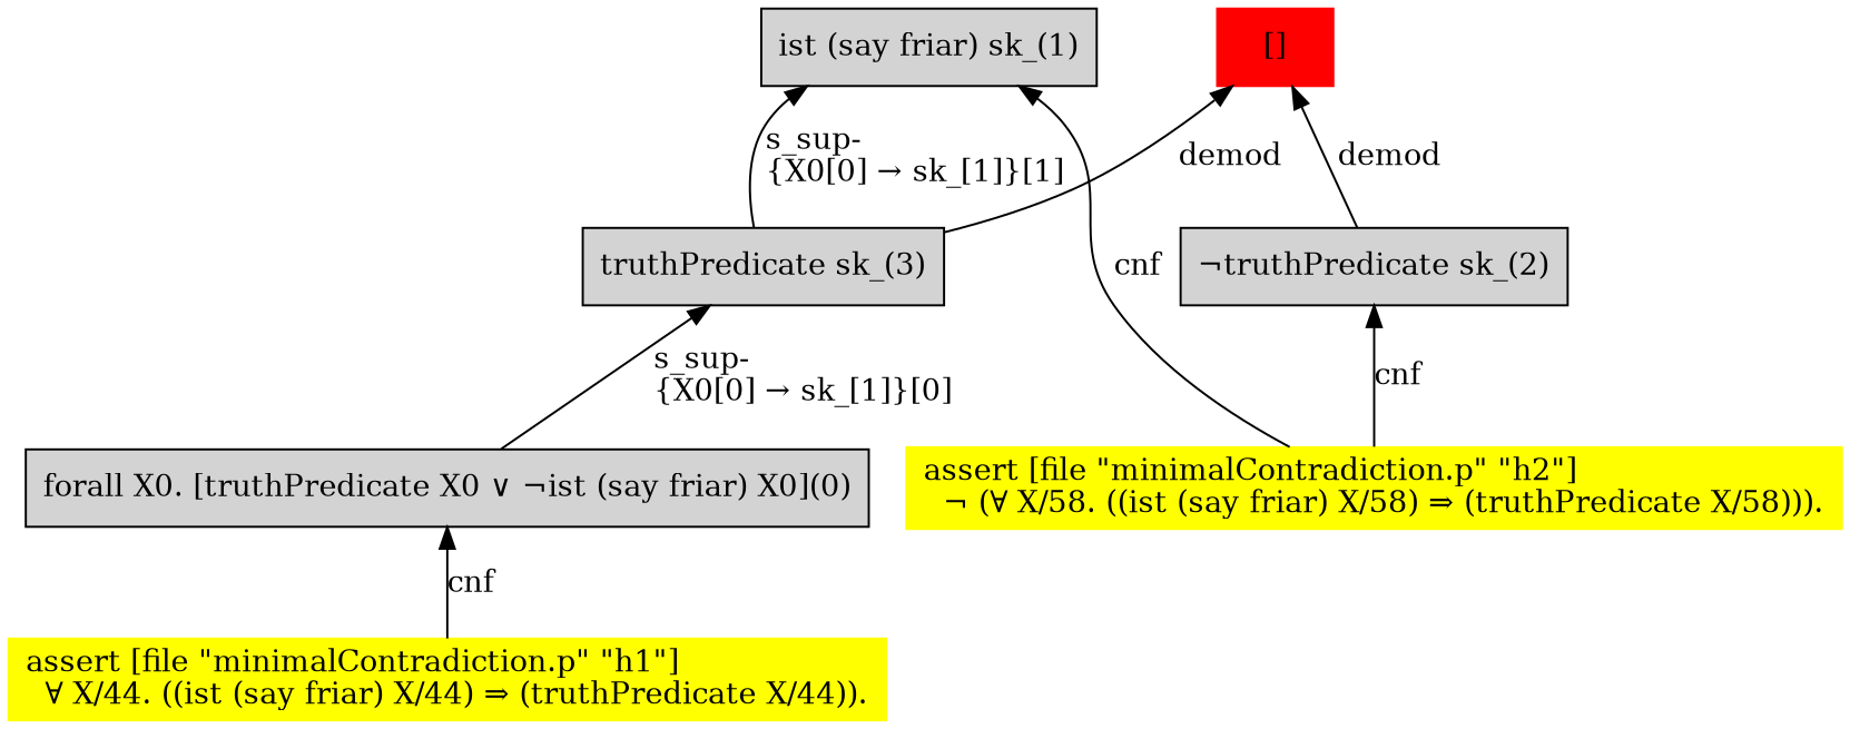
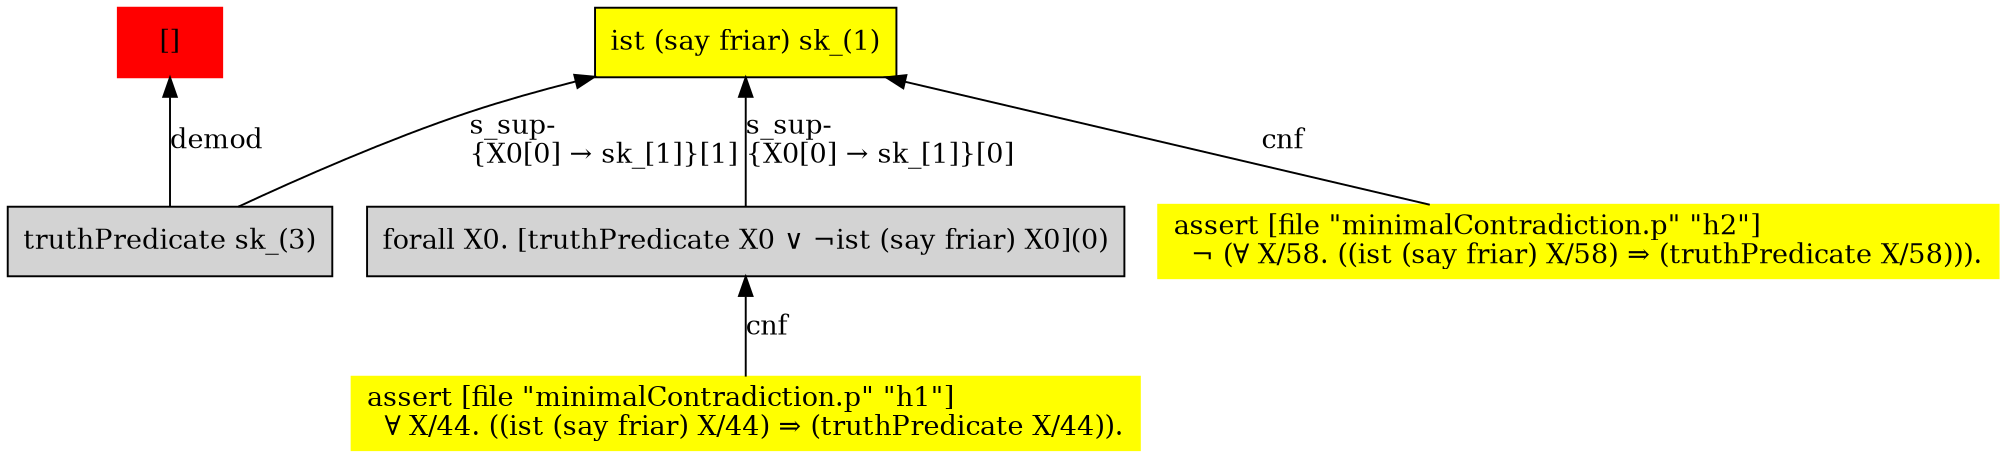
  digraph {
    node [shape=box style=filled]
    edge [dir=back]
    n1 [color=red label="[]"]
    n2 [label="truthPredicate sk_(3)\l"]
-   n3 [label="¬truthPredicate sk_(2)\l"]
    n4 [label="forall X0. [truthPredicate X0 ∨ ¬ist (say friar) X0](0)\l"]
    n5 [color=yellow label="assert [file \"minimalContradiction.p\" \"h2\"]\l  ¬ (∀ X/58. ((ist (say friar) X/58) ⇒ (truthPredicate X/58))).\l"]
    n6 [color=yellow label="assert [file \"minimalContradiction.p\" \"h1\"]\l  ∀ X/44. ((ist (say friar) X/44) ⇒ (truthPredicate X/44)).\l"]
-   n7 [label="ist (say friar) sk_(1)\l"]
+   n7 [label="ist (say friar) sk_(1)\l" fillcolor=yellow]
    n1 -> n2 [label=demod]
-   n1 -> n3 [label=demod]
-   n2 -> n4 [label="s_sup-\l\{X0[0] → sk_[1]\}[0]\l"]
-   n3 -> n5 [label=cnf]
+   n7 -> n4 [label="s_sup-\l\{X0[0] → sk_[1]\}[0]\l"]
    n4 -> n6 [label=cnf]
    n7 -> n2 [label="s_sup-\l\{X0[0] → sk_[1]\}[1]\l"]
    n7 -> n5 [label=cnf]
  }
